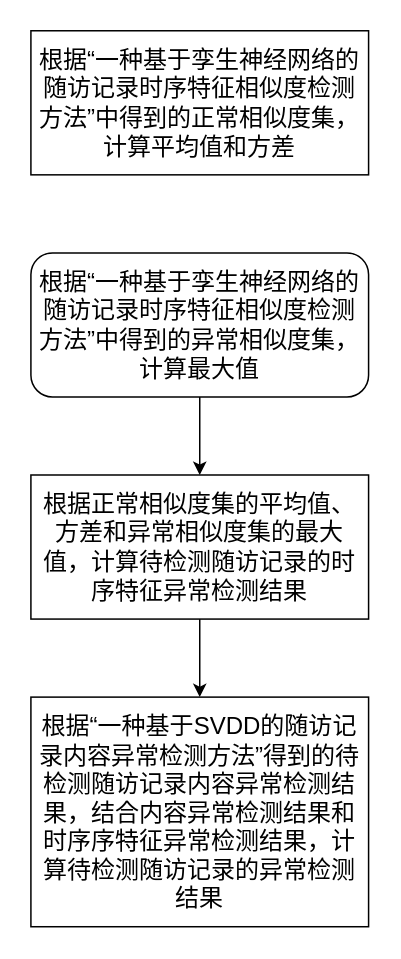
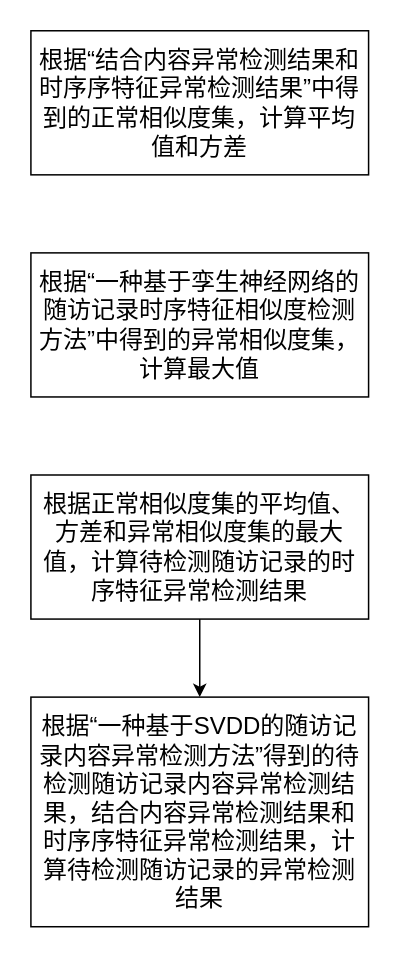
  <mxCell id="0" />
  <mxCell id="1" parent="0" />
- <mxCell id="2" value="根据“一种基于孪生神经网络的随访记录时序特征相似度检测方法”中得到的正常相似度集，计算平均值和方差" style="rounded=0;whiteSpace=wrap;html=1;fontSize=16;" vertex="1" parent="1"><mxGeometry x="20" y="20" width="225" height="96" as="geometry" /></mxCell>
- <mxCell id="3" value="" style="edgeStyle=orthogonalEdgeStyle;rounded=0;orthogonalLoop=1;jettySize=auto;html=1;fontSize=16;" edge="1" parent="1" source="4" target="6"><mxGeometry relative="1" as="geometry" /></mxCell>
- <mxCell id="4" value="根据“一种基于孪生神经网络的随访记录时序特征相似度检测方法”中得到的异常相似度集，计算最大值" style="whiteSpace=wrap;html=1;fontSize=16;rounded=1;" vertex="1" parent="1"><mxGeometry x="20" y="168" width="225" height="96" as="geometry" /></mxCell>
+ <mxCell id="2" value="根据“结合内容异常检测结果和时序序特征异常检测结果”中得到的正常相似度集，计算平均值和方差" style="rounded=0;whiteSpace=wrap;html=1;fontSize=16;" vertex="1" parent="1"><mxGeometry x="20" y="20" width="225" height="96" as="geometry" /></mxCell>
+ <mxCell id="4" value="根据“一种基于孪生神经网络的随访记录时序特征相似度检测方法”中得到的异常相似度集，计算最大值" style="rounded=0;whiteSpace=wrap;html=1;fontSize=16;" vertex="1" parent="1"><mxGeometry x="20" y="168" width="225" height="96" as="geometry" /></mxCell>
  <mxCell id="5" value="" style="edgeStyle=orthogonalEdgeStyle;rounded=0;orthogonalLoop=1;jettySize=auto;html=1;fontSize=16;" edge="1" parent="1" source="6" target="7"><mxGeometry relative="1" as="geometry" /></mxCell>
  <mxCell id="6" value="根据正常相似度集的平均值、方差和异常相似度集的最大值，计算待检测随访记录的时序特征异常检测结果" style="rounded=0;whiteSpace=wrap;html=1;fontSize=16;" vertex="1" parent="1"><mxGeometry x="20" y="316" width="225" height="96" as="geometry" /></mxCell>
  <mxCell id="7" value="根据“一种基于SVDD的随访记录内容异常检测方法”得到的待检测随访记录内容异常检测结果，结合内容异常检测结果和时序序特征异常检测结果，计算待检测随访记录的异常检测结果" style="rounded=0;whiteSpace=wrap;html=1;fontSize=16;" vertex="1" parent="1"><mxGeometry x="20" y="464" width="225" height="153" as="geometry" /></mxCell>
